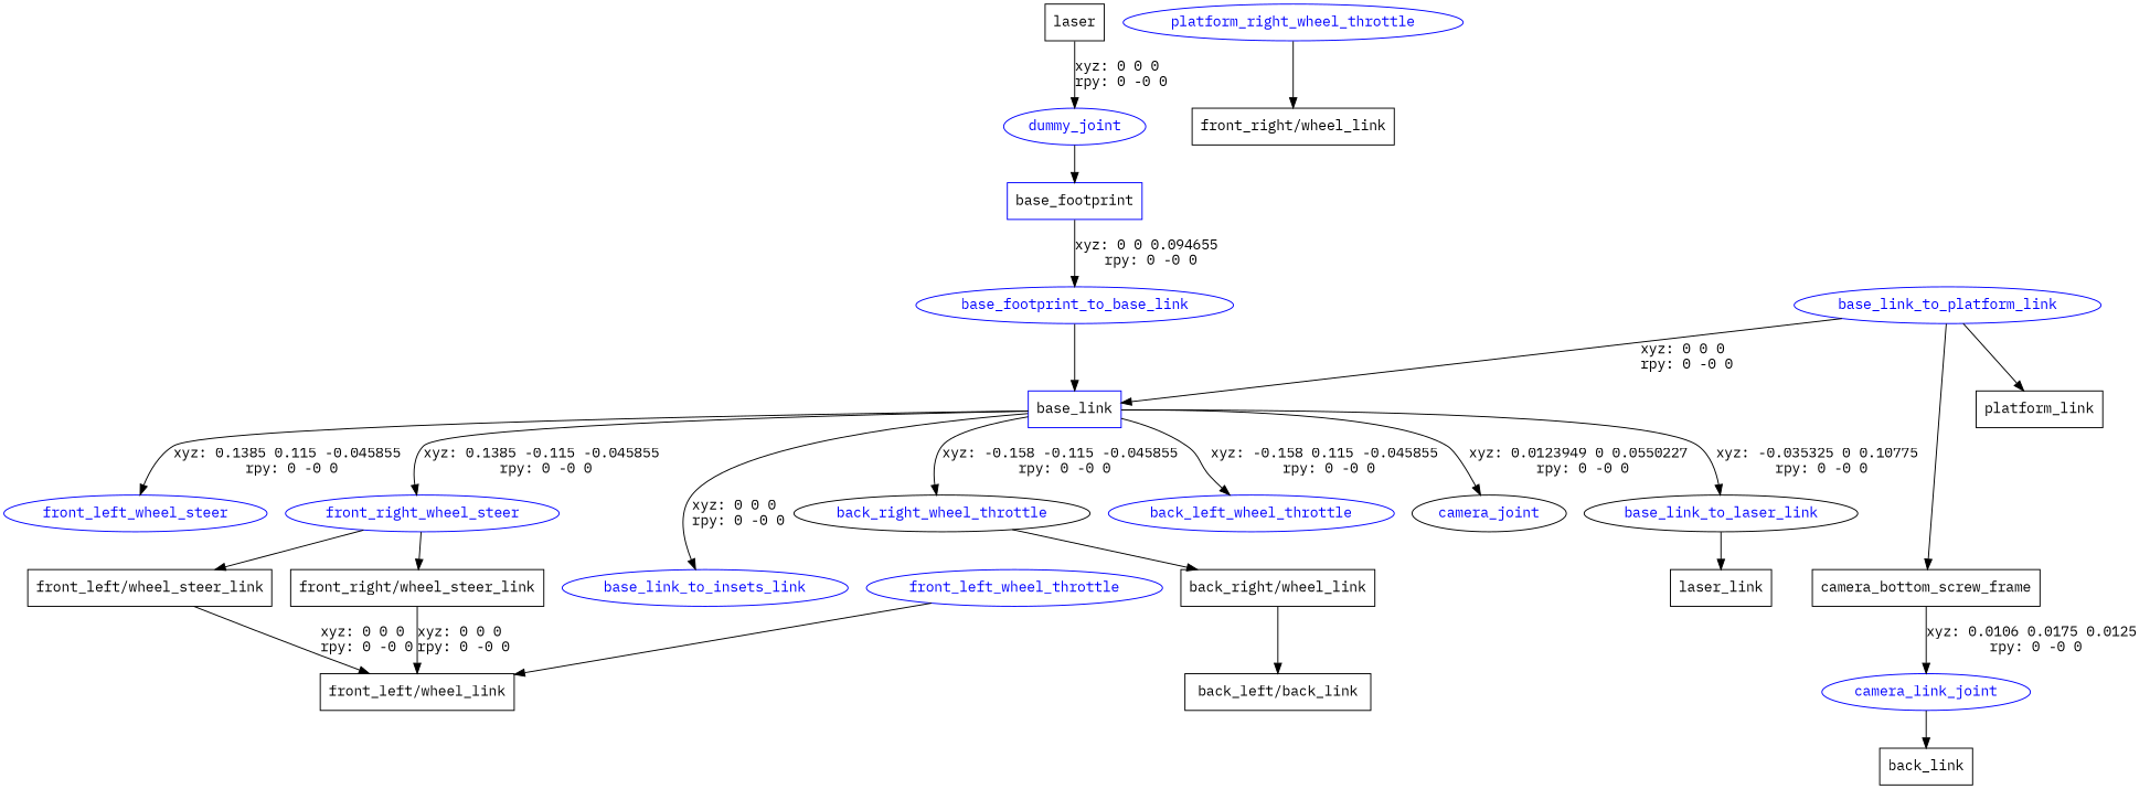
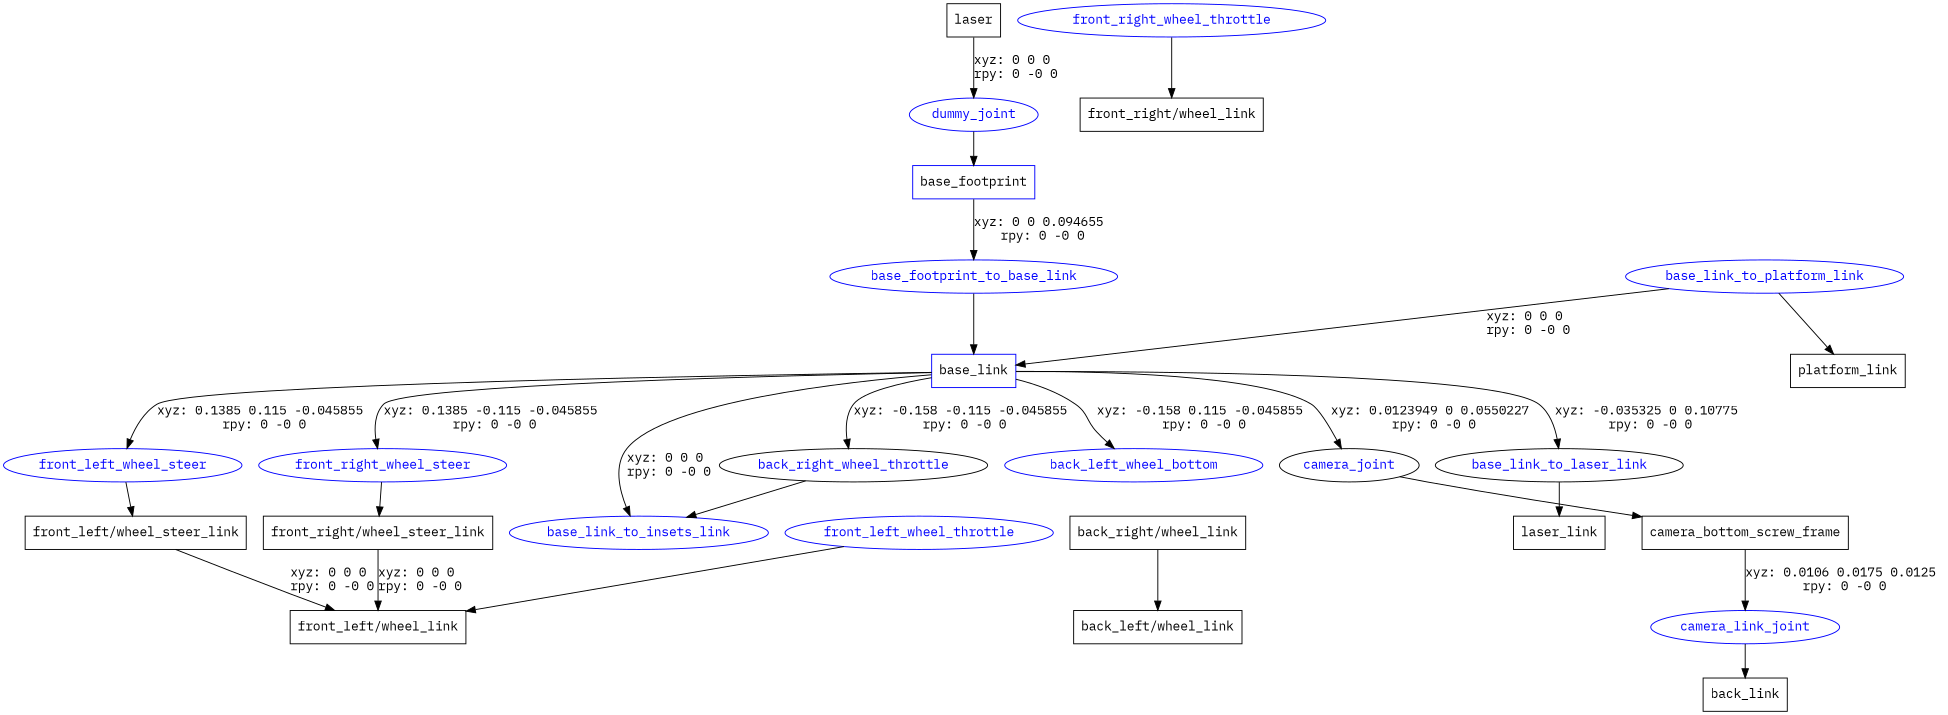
  digraph {
    fontname="IBM Plex Mono"
    node [fontname="IBM Plex Mono" shape=box color=blue]
    edge [fontname="IBM Plex Mono"]
    n1 [label=laser color=""]
    dummy_joint [fontcolor=blue shape=ellipse]
    n3 [label=base_footprint]
    base_footprint_to_base_link [fontcolor=blue shape=ellipse]
    n5 [label=base_link]
-   back_left_wheel_throttle [fontcolor=blue shape=ellipse]
+   back_left_wheel_throttle [fontcolor=blue shape=ellipse label=back_left_wheel_bottom]
    back_right_wheel_throttle [color=black fontcolor=blue shape=ellipse]
    base_link_to_insets_link [fontcolor=blue shape=ellipse]
    base_link_to_laser_link [color=black fontcolor=blue shape=ellipse]
    camera_joint [color=black fontcolor=blue shape=ellipse]
    front_left_wheel_steer [fontcolor=blue shape=ellipse]
    front_right_wheel_steer [fontcolor=blue shape=ellipse]
    n13 [label="back_right/wheel_link" color=""]
    n14 [label=laser_link color=""]
    base_link_to_platform_link [fontcolor=blue shape=ellipse]
    n16 [label=platform_link color=""]
    n17 [label=camera_bottom_screw_frame color=""]
    n18 [label="front_left/wheel_steer_link" color=""]
    n19 [label="front_right/wheel_steer_link" color=""]
-   n20 [label="back_left/back_link" color=""]
+   n20 [label="back_left/wheel_link" color=""]
    camera_link_joint [fontcolor=blue shape=ellipse]
    n22 [label=back_link color=""]
    n23 [label="front_left/wheel_link" color=""]
    front_left_wheel_throttle [fontcolor=blue shape=ellipse]
-   front_right_wheel_throttle [fontcolor=blue shape=ellipse label=platform_right_wheel_throttle]
+   front_right_wheel_throttle [fontcolor=blue shape=ellipse]
    n26 [label="front_right/wheel_link" color=""]
    n1 -> dummy_joint [label="xyz: 0 0 0 \nrpy: 0 -0 0"]
    dummy_joint -> n3
    n3 -> base_footprint_to_base_link [label="xyz: 0 0 0.094655 \nrpy: 0 -0 0"]
    base_footprint_to_base_link -> n5
    n5 -> back_left_wheel_throttle [label="xyz: -0.158 0.115 -0.045855 \nrpy: 0 -0 0"]
    n5 -> back_right_wheel_throttle [label="xyz: -0.158 -0.115 -0.045855 \nrpy: 0 -0 0"]
    n5 -> base_link_to_insets_link [label="xyz: 0 0 0 \nrpy: 0 -0 0"]
    n5 -> base_link_to_laser_link [label="xyz: -0.035325 0 0.10775 \nrpy: 0 -0 0"]
    n5 -> camera_joint [label="xyz: 0.0123949 0 0.0550227 \nrpy: 0 -0 0"]
    n5 -> front_left_wheel_steer [label="xyz: 0.1385 0.115 -0.045855 \nrpy: 0 -0 0"]
    n5 -> front_right_wheel_steer [label="xyz: 0.1385 -0.115 -0.045855 \nrpy: 0 -0 0"]
-   back_right_wheel_throttle -> n13
+   back_right_wheel_throttle -> base_link_to_insets_link
    base_link_to_laser_link -> n14
-   base_link_to_platform_link -> n17
-   front_right_wheel_steer -> n18
+   camera_joint -> n17
+   front_left_wheel_steer -> n18
    front_right_wheel_steer -> n19
    n13 -> n20
    base_link_to_platform_link -> n5 [label="xyz: 0 0 0 \nrpy: 0 -0 0"]
    base_link_to_platform_link -> n16
    n17 -> camera_link_joint [label="xyz: 0.0106 0.0175 0.0125 \nrpy: 0 -0 0"]
    n18 -> n23 [label="xyz: 0 0 0 \nrpy: 0 -0 0"]
    n19 -> n23 [label="xyz: 0 0 0 \nrpy: 0 -0 0"]
    camera_link_joint -> n22
    front_left_wheel_throttle -> n23
    front_right_wheel_throttle -> n26
  }
